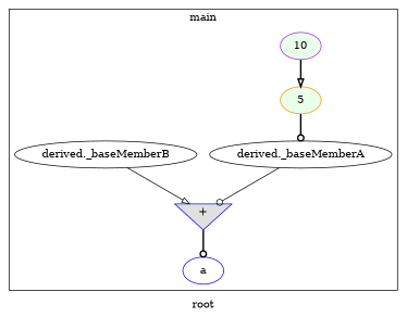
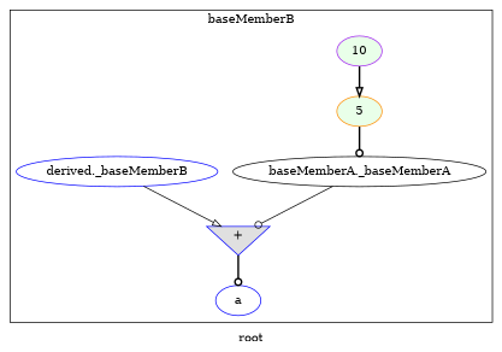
  digraph {
    label=root
    rankdir=TB
    node [color=black]
    edge [arrowhead=odot style=bold]
    n1 [color=darkorange fillcolor="#E9FFE9" label=5 startinglines=23 style=filled]
-   n2 [label="derived._baseMemberA" startingline=23]
+   n2 [label="baseMemberA._baseMemberA" startingline=23]
    n3 [color=purple fillcolor="#E9FFE9" label=10 startinglines=24 style=filled]
-   n4 [label="derived._baseMemberB" startingline=24]
+   n4 [color=blue label="derived._baseMemberB" startingline=24]
    n5 [color=blue fillcolor="#E0E0E0" label="+" shape=invtriangle startinglines=25 style=filled]
    n6 [color=blue label=a startingline=25]
    subgraph cluster_1 {
-     label=main
+     label=baseMemberB
      parent=G
      startinglines="14_20_20"
      n1
      n2
      n3
      n4
      n5
      n6
      subgraph cluster_2 {
        label="DerivedClass::DerivedClass"
        parent=cluster_1
        startinglines="20_20_22"
        subgraph cluster_3 {
          label="BaseClassA::BaseClassA"
          parent=cluster_2
          startinglines="20_22_14"
        }
        subgraph cluster_4 {
          label="BaseClassB::BaseClassB"
          parent=cluster_2
          startinglines="22_14_14"
        }
      }
    }
    n1 -> n2
    n2 -> n5 [style=solid]
    n3 -> n1 [arrowhead=onormal]
    n4 -> n5 [arrowhead=onormal style=solid]
    n5 -> n6
  }
